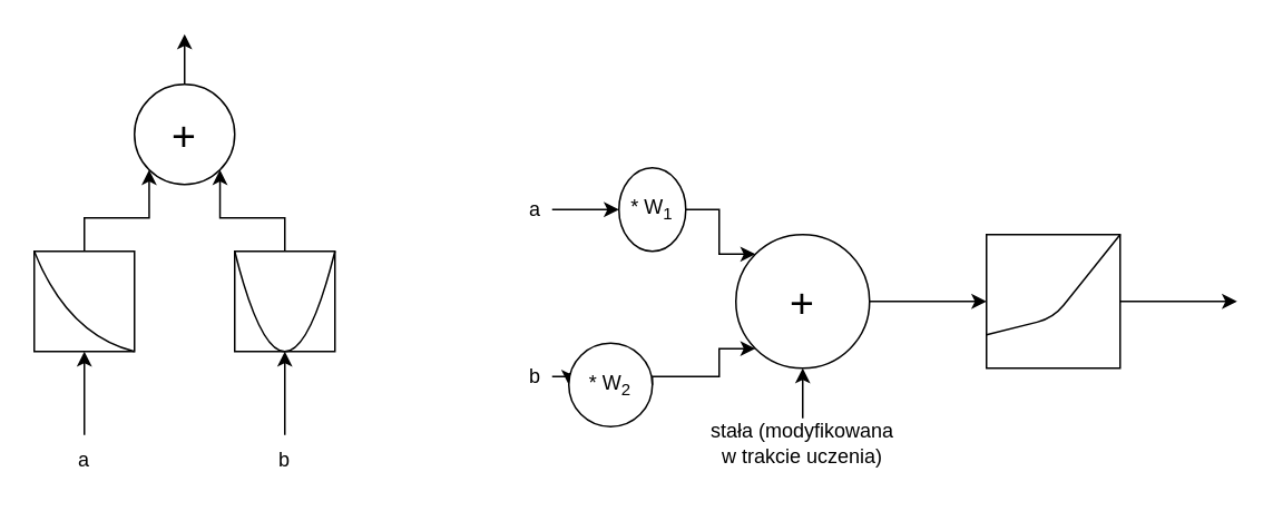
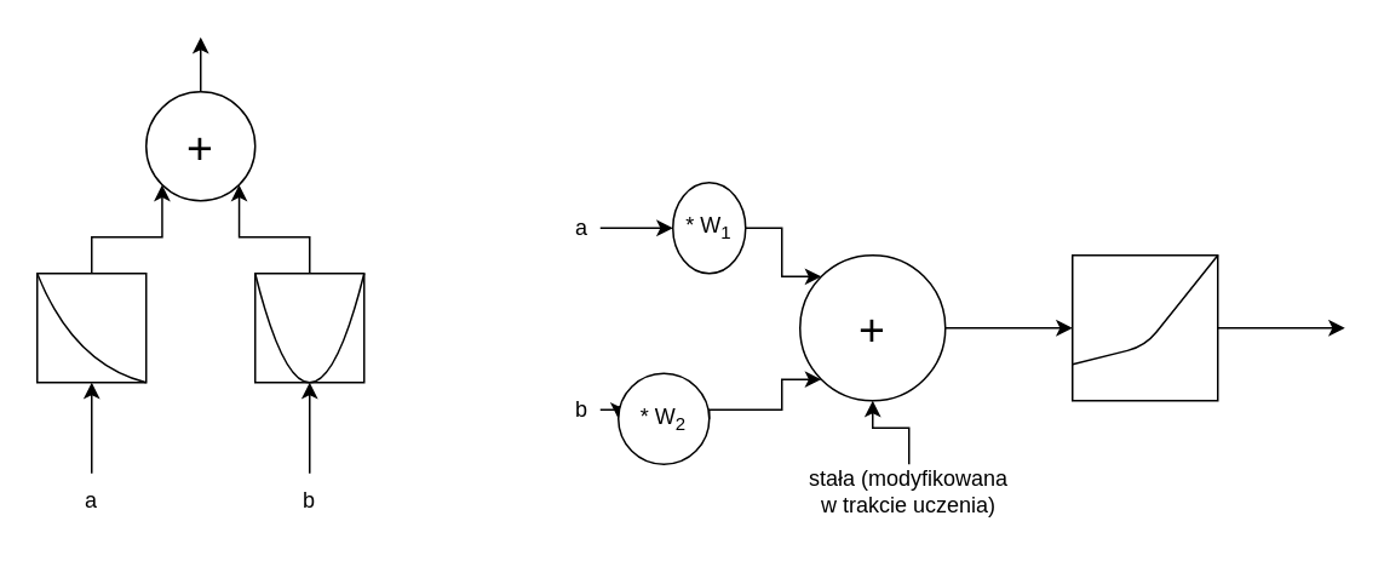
  <mxCell id="0" />
  <mxCell id="1" parent="0" />
  <mxCell id="2" style="edgeStyle=orthogonalEdgeStyle;rounded=0;orthogonalLoop=1;jettySize=auto;html=1;exitX=0.5;exitY=0;exitDx=0;exitDy=0;" parent="1" source="3" edge="1"><mxGeometry relative="1" as="geometry"><mxPoint x="110" y="20" as="targetPoint" /></mxGeometry></mxCell>
  <mxCell id="3" value="&lt;font style=&quot;font-size: 25px;&quot;&gt;+&lt;/font&gt;" style="ellipse;whiteSpace=wrap;html=1;aspect=fixed;" parent="1" vertex="1"><mxGeometry x="80" y="50" width="60" height="60" as="geometry" /></mxCell>
  <mxCell id="4" style="edgeStyle=orthogonalEdgeStyle;rounded=0;orthogonalLoop=1;jettySize=auto;html=1;exitX=0.5;exitY=0;exitDx=0;exitDy=0;entryX=0;entryY=1;entryDx=0;entryDy=0;" parent="1" source="5" target="3" edge="1"><mxGeometry relative="1" as="geometry" /></mxCell>
  <mxCell id="5" value="" style="rounded=0;whiteSpace=wrap;html=1;" parent="1" vertex="1"><mxGeometry x="20" y="150" width="60" height="60" as="geometry" /></mxCell>
  <mxCell id="6" style="edgeStyle=orthogonalEdgeStyle;rounded=0;orthogonalLoop=1;jettySize=auto;html=1;exitX=0.5;exitY=0;exitDx=0;exitDy=0;entryX=1;entryY=1;entryDx=0;entryDy=0;" parent="1" source="7" target="3" edge="1"><mxGeometry relative="1" as="geometry" /></mxCell>
  <mxCell id="7" value="" style="rounded=0;whiteSpace=wrap;html=1;" parent="1" vertex="1"><mxGeometry x="140" y="150" width="60" height="60" as="geometry" /></mxCell>
  <mxCell id="8" style="edgeStyle=orthogonalEdgeStyle;rounded=0;orthogonalLoop=1;jettySize=auto;html=1;exitX=0.5;exitY=0;exitDx=0;exitDy=0;" parent="1" source="9" target="5" edge="1"><mxGeometry relative="1" as="geometry" /></mxCell>
  <mxCell id="9" value="a" style="text;html=1;align=center;verticalAlign=middle;whiteSpace=wrap;rounded=0;" parent="1" vertex="1"><mxGeometry x="20" y="260" width="60" height="30" as="geometry" /></mxCell>
  <mxCell id="10" style="edgeStyle=orthogonalEdgeStyle;rounded=0;orthogonalLoop=1;jettySize=auto;html=1;exitX=0.5;exitY=0;exitDx=0;exitDy=0;entryX=0.5;entryY=1;entryDx=0;entryDy=0;" parent="1" source="11" target="7" edge="1"><mxGeometry relative="1" as="geometry" /></mxCell>
  <mxCell id="11" value="b" style="text;html=1;align=center;verticalAlign=middle;whiteSpace=wrap;rounded=0;" parent="1" vertex="1"><mxGeometry x="140" y="260" width="60" height="30" as="geometry" /></mxCell>
  <mxCell id="12" value="" style="endArrow=none;html=1;rounded=0;exitX=0;exitY=0;exitDx=0;exitDy=0;entryX=1;entryY=1;entryDx=0;entryDy=0;curved=1;" parent="1" source="5" target="5" edge="1"><mxGeometry width="50" height="50" relative="1" as="geometry"><mxPoint x="190" y="220" as="sourcePoint" /><mxPoint x="240" y="170" as="targetPoint" /><Array as="points"><mxPoint x="40" y="200" /></Array></mxGeometry></mxCell>
  <mxCell id="13" value="" style="endArrow=none;html=1;rounded=0;exitX=0;exitY=0;exitDx=0;exitDy=0;entryX=1;entryY=0;entryDx=0;entryDy=0;curved=1;" parent="1" source="7" target="7" edge="1"><mxGeometry width="50" height="50" relative="1" as="geometry"><mxPoint x="190" y="220" as="sourcePoint" /><mxPoint x="240" y="170" as="targetPoint" /><Array as="points"><mxPoint x="170" y="270" /></Array></mxGeometry></mxCell>
  <mxCell id="14" style="edgeStyle=orthogonalEdgeStyle;rounded=0;orthogonalLoop=1;jettySize=auto;html=1;exitX=1;exitY=0.5;exitDx=0;exitDy=0;entryX=0;entryY=0.5;entryDx=0;entryDy=0;" edge="1" parent="1" source="15" target="27"><mxGeometry relative="1" as="geometry" /></mxCell>
  <mxCell id="15" value="&lt;font style=&quot;font-size: 25px;&quot;&gt;+&lt;/font&gt;" style="ellipse;whiteSpace=wrap;html=1;aspect=fixed;" vertex="1" parent="1"><mxGeometry x="440" y="140" width="80" height="80" as="geometry" /></mxCell>
  <mxCell id="16" value="a" style="text;html=1;align=center;verticalAlign=middle;whiteSpace=wrap;rounded=0;" vertex="1" parent="1"><mxGeometry x="310" y="110" width="20" height="30" as="geometry" /></mxCell>
  <mxCell id="17" style="edgeStyle=orthogonalEdgeStyle;rounded=0;orthogonalLoop=1;jettySize=auto;html=1;exitX=1;exitY=0.5;exitDx=0;exitDy=0;entryX=0;entryY=0;entryDx=0;entryDy=0;" edge="1" parent="1" source="21" target="15"><mxGeometry relative="1" as="geometry" /></mxCell>
  <mxCell id="18" style="edgeStyle=orthogonalEdgeStyle;rounded=0;orthogonalLoop=1;jettySize=auto;html=1;exitX=0.5;exitY=0;exitDx=0;exitDy=0;entryX=0.5;entryY=1;entryDx=0;entryDy=0;" edge="1" parent="1" source="19" target="15"><mxGeometry relative="1" as="geometry" /></mxCell>
- <mxCell id="19" value="stała (modyfikowana w trakcie uczenia)" style="text;html=1;align=center;verticalAlign=middle;whiteSpace=wrap;rounded=0;" vertex="1" parent="1"><mxGeometry x="420" y="250" width="120" height="30" as="geometry" /></mxCell>
+ <mxCell id="19" value="stała (modyfikowana w trakcie uczenia)" style="text;html=1;align=center;verticalAlign=middle;whiteSpace=wrap;rounded=0;" vertex="1" parent="1"><mxGeometry x="440" y="255" width="120" height="30" as="geometry" /></mxCell>
  <mxCell id="20" value="" style="edgeStyle=orthogonalEdgeStyle;rounded=0;orthogonalLoop=1;jettySize=auto;html=1;exitX=1;exitY=0.5;exitDx=0;exitDy=0;entryX=0;entryY=0.5;entryDx=0;entryDy=0;" edge="1" parent="1" source="16" target="21"><mxGeometry relative="1" as="geometry"><mxPoint x="370" y="135" as="sourcePoint" /><mxPoint x="452" y="152" as="targetPoint" /></mxGeometry></mxCell>
  <mxCell id="21" value="* W&lt;sub&gt;1&lt;/sub&gt;" style="ellipse;whiteSpace=wrap;html=1;aspect=fixed;" vertex="1" parent="1"><mxGeometry x="370" y="100" width="40" height="50" as="geometry" /></mxCell>
  <mxCell id="22" value="b" style="text;html=1;align=center;verticalAlign=middle;whiteSpace=wrap;rounded=0;" vertex="1" parent="1"><mxGeometry x="310" y="210" width="20" height="30" as="geometry" /></mxCell>
  <mxCell id="23" value="" style="edgeStyle=orthogonalEdgeStyle;rounded=0;orthogonalLoop=1;jettySize=auto;html=1;exitX=1;exitY=0.5;exitDx=0;exitDy=0;entryX=0;entryY=0.5;entryDx=0;entryDy=0;" edge="1" parent="1" source="22" target="25"><mxGeometry relative="1" as="geometry"><mxPoint x="370" y="235" as="sourcePoint" /><mxPoint x="452" y="252" as="targetPoint" /></mxGeometry></mxCell>
  <mxCell id="24" style="edgeStyle=orthogonalEdgeStyle;rounded=0;orthogonalLoop=1;jettySize=auto;html=1;exitX=1;exitY=0.5;exitDx=0;exitDy=0;entryX=0;entryY=1;entryDx=0;entryDy=0;" edge="1" parent="1" source="25" target="15"><mxGeometry relative="1" as="geometry"><Array as="points"><mxPoint x="430" y="225" /><mxPoint x="430" y="208" /></Array></mxGeometry></mxCell>
  <mxCell id="25" value="* W&lt;sub&gt;2&lt;/sub&gt;" style="ellipse;whiteSpace=wrap;html=1;aspect=fixed;" vertex="1" parent="1"><mxGeometry x="340" y="205" width="50" height="50" as="geometry" /></mxCell>
  <mxCell id="26" style="edgeStyle=orthogonalEdgeStyle;rounded=0;orthogonalLoop=1;jettySize=auto;html=1;exitX=1;exitY=0.5;exitDx=0;exitDy=0;" edge="1" parent="1" source="27"><mxGeometry relative="1" as="geometry"><mxPoint x="740" y="180" as="targetPoint" /></mxGeometry></mxCell>
  <mxCell id="27" value="" style="whiteSpace=wrap;html=1;aspect=fixed;" vertex="1" parent="1"><mxGeometry x="590" y="140" width="80" height="80" as="geometry" /></mxCell>
  <mxCell id="28" value="" style="endArrow=none;html=1;rounded=1;exitX=0;exitY=0.75;exitDx=0;exitDy=0;entryX=1;entryY=0;entryDx=0;entryDy=0;curved=0;" edge="1" parent="1" source="27" target="27"><mxGeometry width="50" height="50" relative="1" as="geometry"><mxPoint x="350" y="260" as="sourcePoint" /><mxPoint x="400" y="210" as="targetPoint" /><Array as="points"><mxPoint x="630" y="190" /></Array></mxGeometry></mxCell>
